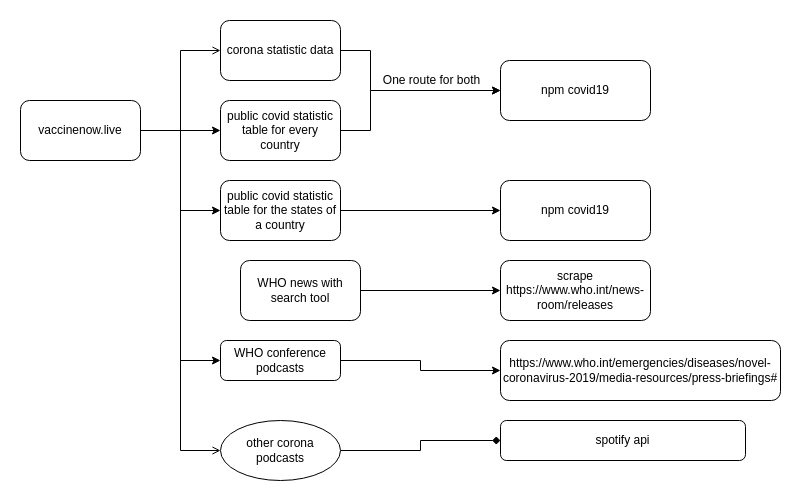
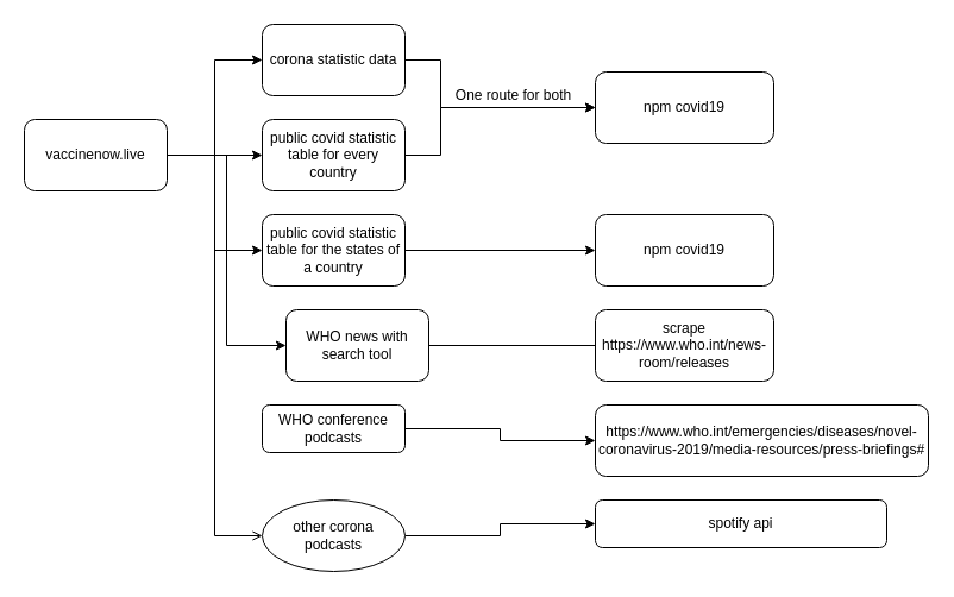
  <mxCell id="0" />
  <mxCell id="1" parent="0" />
  <mxCell id="2" value="" style="edgeStyle=orthogonalEdgeStyle;rounded=0;orthogonalLoop=1;jettySize=auto;html=1;" parent="1" source="8" target="10" edge="1"><mxGeometry relative="1" as="geometry" /></mxCell>
- <mxCell id="3" style="edgeStyle=orthogonalEdgeStyle;rounded=0;orthogonalLoop=1;jettySize=auto;html=1;exitX=1;exitY=0.5;exitDx=0;exitDy=0;entryX=0;entryY=0.5;entryDx=0;entryDy=0;endArrow=open;" parent="1" source="8" target="14" edge="1"><mxGeometry relative="1" as="geometry" /></mxCell>
+ <mxCell id="3" style="edgeStyle=orthogonalEdgeStyle;rounded=0;orthogonalLoop=1;jettySize=auto;html=1;exitX=1;exitY=0.5;exitDx=0;exitDy=0;entryX=0;entryY=0.5;entryDx=0;entryDy=0;" parent="1" source="8" target="14" edge="1"><mxGeometry relative="1" as="geometry" /></mxCell>
  <mxCell id="4" style="edgeStyle=orthogonalEdgeStyle;rounded=0;orthogonalLoop=1;jettySize=auto;html=1;exitX=1;exitY=0.5;exitDx=0;exitDy=0;entryX=0;entryY=0.5;entryDx=0;entryDy=0;" parent="1" source="8" target="16" edge="1"><mxGeometry relative="1" as="geometry" /></mxCell>
- <mxCell id="6" style="edgeStyle=orthogonalEdgeStyle;rounded=0;orthogonalLoop=1;jettySize=auto;html=1;exitX=1;exitY=0.5;exitDx=0;exitDy=0;entryX=0;entryY=0.5;entryDx=0;entryDy=0;" edge="1" parent="1" source="8" target="22"><mxGeometry relative="1" as="geometry" /></mxCell>
+ <mxCell id="5" style="edgeStyle=orthogonalEdgeStyle;rounded=0;orthogonalLoop=1;jettySize=auto;html=1;exitX=1;exitY=0.5;exitDx=0;exitDy=0;entryX=0;entryY=0.5;entryDx=0;entryDy=0;" edge="1" parent="1" source="8" target="19"><mxGeometry relative="1" as="geometry" /></mxCell>
  <mxCell id="7" style="edgeStyle=orthogonalEdgeStyle;rounded=0;orthogonalLoop=1;jettySize=auto;html=1;exitX=1;exitY=0.5;exitDx=0;exitDy=0;entryX=0;entryY=0.5;entryDx=0;entryDy=0;endArrow=open;" edge="1" parent="1" source="8" target="25"><mxGeometry relative="1" as="geometry" /></mxCell>
  <mxCell id="8" value="vaccinenow.live" style="rounded=1;whiteSpace=wrap;html=1;" parent="1" vertex="1"><mxGeometry x="20" y="100" width="120" height="60" as="geometry" /></mxCell>
  <mxCell id="9" value="" style="edgeStyle=orthogonalEdgeStyle;rounded=0;orthogonalLoop=1;jettySize=auto;html=1;" parent="1" source="10" target="11" edge="1"><mxGeometry relative="1" as="geometry"><Array as="points"><mxPoint x="370" y="130" /><mxPoint x="370" y="90" /></Array></mxGeometry></mxCell>
  <mxCell id="10" value="public covid statistic table for every country" style="rounded=1;whiteSpace=wrap;html=1;" parent="1" vertex="1"><mxGeometry x="220" y="100" width="120" height="60" as="geometry" /></mxCell>
  <mxCell id="11" value="npm covid19" style="rounded=1;whiteSpace=wrap;html=1;" parent="1" vertex="1"><mxGeometry x="500" y="60" width="150" height="60" as="geometry" /></mxCell>
  <mxCell id="12" style="edgeStyle=orthogonalEdgeStyle;rounded=0;orthogonalLoop=1;jettySize=auto;html=1;exitX=1;exitY=0.5;exitDx=0;exitDy=0;entryX=0;entryY=0.5;entryDx=0;entryDy=0;" parent="1" source="14" target="11" edge="1"><mxGeometry relative="1" as="geometry"><Array as="points"><mxPoint x="370" y="50" /><mxPoint x="370" y="90" /></Array></mxGeometry></mxCell>
  <mxCell id="13" value="One route for both" style="text;html=1;align=center;verticalAlign=middle;resizable=0;points=[];;labelBackgroundColor=#ffffff;" parent="12" vertex="1" connectable="0"><mxGeometry x="0.298" y="-2" relative="1" as="geometry"><mxPoint y="-12.14" as="offset" /></mxGeometry></mxCell>
  <mxCell id="14" value="corona statistic data" style="rounded=1;whiteSpace=wrap;html=1;" parent="1" vertex="1"><mxGeometry x="220" y="20" width="120" height="60" as="geometry" /></mxCell>
  <mxCell id="15" value="" style="edgeStyle=orthogonalEdgeStyle;rounded=0;orthogonalLoop=1;jettySize=auto;html=1;" parent="1" source="16" target="17" edge="1"><mxGeometry relative="1" as="geometry" /></mxCell>
  <mxCell id="16" value="public covid statistic table for the states of a country" style="rounded=1;whiteSpace=wrap;html=1;" parent="1" vertex="1"><mxGeometry x="220" y="180" width="120" height="60" as="geometry" /></mxCell>
  <mxCell id="17" value="npm covid19" style="rounded=1;whiteSpace=wrap;html=1;" parent="1" vertex="1"><mxGeometry x="500" y="180" width="150" height="60" as="geometry" /></mxCell>
- <mxCell id="18" value="" style="edgeStyle=orthogonalEdgeStyle;rounded=0;orthogonalLoop=1;jettySize=auto;html=1;" parent="1" source="19" target="20" edge="1"><mxGeometry relative="1" as="geometry" /></mxCell>
+ <mxCell id="18" value="" style="edgeStyle=orthogonalEdgeStyle;rounded=0;orthogonalLoop=1;jettySize=auto;html=1;endArrow=none;" parent="1" source="19" target="20" edge="1"><mxGeometry relative="1" as="geometry" /></mxCell>
  <mxCell id="19" value="WHO news with search tool" style="rounded=1;whiteSpace=wrap;html=1;" parent="1" vertex="1"><mxGeometry x="240" y="260" width="120" height="60" as="geometry" /></mxCell>
  <mxCell id="20" value="scrape&lt;br&gt;https://www.who.int/news-room/releases" style="rounded=1;whiteSpace=wrap;html=1;" parent="1" vertex="1"><mxGeometry x="500" y="260" width="150" height="60" as="geometry" /></mxCell>
  <mxCell id="21" value="" style="edgeStyle=orthogonalEdgeStyle;rounded=0;orthogonalLoop=1;jettySize=auto;html=1;" parent="1" source="22" target="23" edge="1"><mxGeometry relative="1" as="geometry" /></mxCell>
  <mxCell id="22" value="WHO conference podcasts" style="rounded=1;whiteSpace=wrap;html=1;" parent="1" vertex="1"><mxGeometry x="220" y="340" width="120" height="40" as="geometry" /></mxCell>
  <mxCell id="23" value="https://www.who.int/emergencies/diseases/novel-coronavirus-2019/media-resources/press-briefings#" style="rounded=1;whiteSpace=wrap;html=1;" parent="1" vertex="1"><mxGeometry x="500" y="340" width="280" height="60" as="geometry" /></mxCell>
- <mxCell id="24" value="" style="edgeStyle=orthogonalEdgeStyle;rounded=0;orthogonalLoop=1;jettySize=auto;html=1;endArrow=diamond;" parent="1" source="25" target="26" edge="1"><mxGeometry relative="1" as="geometry" /></mxCell>
+ <mxCell id="24" value="" style="edgeStyle=orthogonalEdgeStyle;rounded=0;orthogonalLoop=1;jettySize=auto;html=1;" parent="1" source="25" target="26" edge="1"><mxGeometry relative="1" as="geometry" /></mxCell>
  <mxCell id="25" value="other corona podcasts" style="ellipse;whiteSpace=wrap;html=1;" parent="1" vertex="1"><mxGeometry x="220" y="420" width="120" height="60" as="geometry" /></mxCell>
  <mxCell id="26" value="spotify api" style="rounded=1;whiteSpace=wrap;html=1;" parent="1" vertex="1"><mxGeometry x="500" y="420" width="245" height="40" as="geometry" /></mxCell>
